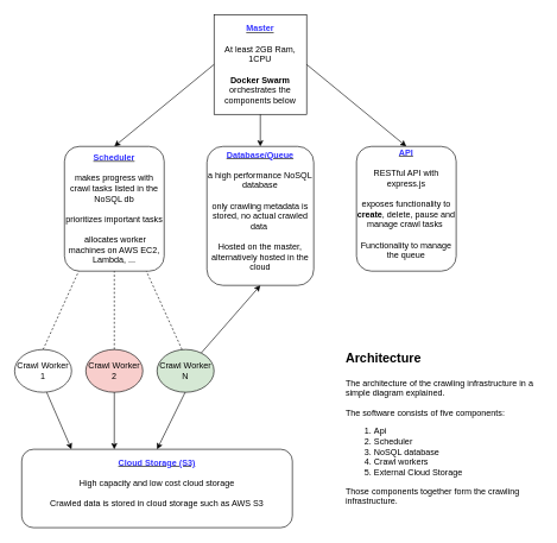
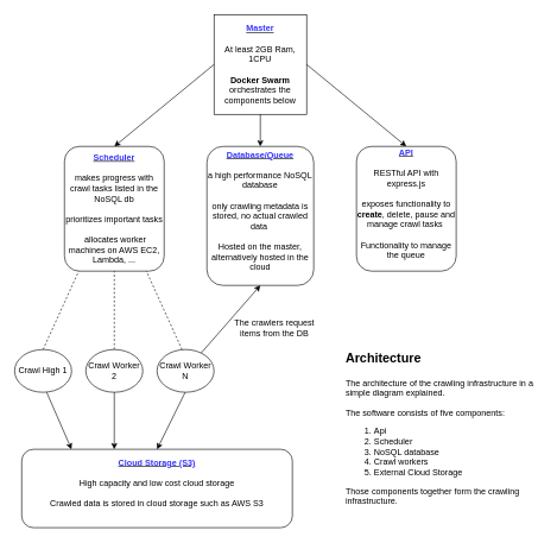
  <mxCell id="0" />
  <mxCell id="1" parent="0" />
  <mxCell id="2" value="&lt;b&gt;&lt;u&gt;&lt;font color=&quot;#3333ff&quot;&gt;Master&lt;/font&gt;&lt;br&gt;&lt;/u&gt;&lt;/b&gt;&lt;br&gt;At least 2GB Ram, 1CPU&lt;br&gt;&lt;br&gt;&lt;b&gt;Docker Swarm&lt;/b&gt; orchestrates the components below" style="rounded=0;whiteSpace=wrap;html=1;" parent="1" vertex="1"><mxGeometry x="300" y="20" width="130" height="140" as="geometry" /></mxCell>
  <mxCell id="3" value="" style="endArrow=classic;html=1;entryX=0.5;entryY=0;entryDx=0;entryDy=0;exitX=0;exitY=0.5;exitDx=0;exitDy=0;" parent="1" source="2" target="5" edge="1"><mxGeometry width="50" height="50" relative="1" as="geometry"><mxPoint x="296" y="110" as="sourcePoint" /><mxPoint x="220" y="200" as="targetPoint" /></mxGeometry></mxCell>
  <mxCell id="4" value="" style="endArrow=classic;html=1;entryX=0.5;entryY=0;entryDx=0;entryDy=0;exitX=1;exitY=0.5;exitDx=0;exitDy=0;" parent="1" source="2" target="6" edge="1"><mxGeometry width="50" height="50" relative="1" as="geometry"><mxPoint x="432" y="102" as="sourcePoint" /><mxPoint x="500" y="200" as="targetPoint" /></mxGeometry></mxCell>
  <mxCell id="5" value="&lt;b&gt;&lt;u&gt;&lt;font color=&quot;#3333ff&quot;&gt;Scheduler&lt;/font&gt;&lt;br&gt;&lt;/u&gt;&lt;/b&gt;&lt;br&gt;makes progress with crawl tasks listed in the NoSQL db&lt;br&gt;&lt;br&gt;prioritizes important tasks&lt;br&gt;&lt;br&gt;&amp;nbsp;allocates worker machines on AWS EC2, Lambda, ..." style="rounded=1;whiteSpace=wrap;html=1;" parent="1" vertex="1"><mxGeometry x="90" y="205" width="140" height="175" as="geometry" /></mxCell>
  <mxCell id="6" value="&lt;b&gt;&lt;u&gt;&lt;font color=&quot;#3333ff&quot;&gt;API&lt;/font&gt;&lt;br&gt;&lt;/u&gt;&lt;/b&gt;&lt;br&gt;RESTful API with express.js&lt;br&gt;&lt;br&gt;exposes functionality to &lt;b&gt;create&lt;/b&gt;, delete, pause and manage crawl tasks&amp;nbsp;&lt;br&gt;&lt;br&gt;Functionality to manage the queue&lt;br&gt;&amp;nbsp;" style="rounded=1;whiteSpace=wrap;html=1;" parent="1" vertex="1"><mxGeometry x="500" y="205" width="140" height="175" as="geometry" /></mxCell>
  <mxCell id="7" value="&lt;b&gt;&lt;u&gt;&lt;font color=&quot;#3333ff&quot;&gt;Database/Queue&lt;br&gt;&lt;/font&gt;&lt;/u&gt;&lt;/b&gt;&lt;br&gt;a high performance NoSQL database&lt;br&gt;&lt;br&gt;only crawling metadata is stored, no actual crawled data&amp;nbsp;&lt;br&gt;&lt;br&gt;Hosted on the master, alternatively hosted in the cloud&lt;br&gt;&amp;nbsp;" style="rounded=1;whiteSpace=wrap;html=1;" parent="1" vertex="1"><mxGeometry x="290" y="205" width="150" height="195" as="geometry" /></mxCell>
  <mxCell id="8" value="" style="endArrow=classic;html=1;exitX=0.5;exitY=1;exitDx=0;exitDy=0;entryX=0.5;entryY=0;entryDx=0;entryDy=0;" parent="1" source="2" target="7" edge="1"><mxGeometry width="50" height="50" relative="1" as="geometry"><mxPoint x="350" y="150" as="sourcePoint" /><mxPoint x="360" y="200" as="targetPoint" /></mxGeometry></mxCell>
  <mxCell id="9" value="" style="endArrow=none;dashed=1;html=1;entryX=0.143;entryY=1;entryDx=0;entryDy=0;entryPerimeter=0;" parent="1" target="5" edge="1"><mxGeometry width="50" height="50" relative="1" as="geometry"><mxPoint x="60" y="490" as="sourcePoint" /><mxPoint x="140" y="400" as="targetPoint" /></mxGeometry></mxCell>
  <mxCell id="10" value="" style="endArrow=none;dashed=1;html=1;entryX=0.5;entryY=1;entryDx=0;entryDy=0;" parent="1" target="5" edge="1"><mxGeometry width="50" height="50" relative="1" as="geometry"><mxPoint x="160" y="490" as="sourcePoint" /><mxPoint x="110" y="510" as="targetPoint" /></mxGeometry></mxCell>
  <mxCell id="11" value="" style="endArrow=none;dashed=1;html=1;" parent="1" edge="1"><mxGeometry width="50" height="50" relative="1" as="geometry"><mxPoint x="255" y="490" as="sourcePoint" /><mxPoint x="205" y="380" as="targetPoint" /></mxGeometry></mxCell>
- <mxCell id="12" value="Crawl Worker 1" style="ellipse;whiteSpace=wrap;html=1;" parent="1" vertex="1"><mxGeometry x="20" y="490" width="80" height="60" as="geometry" /></mxCell>
- <mxCell id="13" value="Crawl Worker 2" style="ellipse;whiteSpace=wrap;html=1;fillColor=#f8cecc;" parent="1" vertex="1"><mxGeometry x="120" y="490" width="80" height="60" as="geometry" /></mxCell>
- <mxCell id="14" value="Crawl Worker N" style="ellipse;whiteSpace=wrap;html=1;fillColor=#d5e8d4;" parent="1" vertex="1"><mxGeometry x="220" y="490" width="80" height="60" as="geometry" /></mxCell>
+ <mxCell id="12" value="Crawl High 1" style="ellipse;whiteSpace=wrap;html=1;" parent="1" vertex="1"><mxGeometry x="20" y="490" width="80" height="60" as="geometry" /></mxCell>
+ <mxCell id="13" value="Crawl Worker 2" style="ellipse;whiteSpace=wrap;html=1;" parent="1" vertex="1"><mxGeometry x="120" y="490" width="80" height="60" as="geometry" /></mxCell>
+ <mxCell id="14" value="Crawl Worker N" style="ellipse;whiteSpace=wrap;html=1;" parent="1" vertex="1"><mxGeometry x="220" y="490" width="80" height="60" as="geometry" /></mxCell>
  <mxCell id="15" value="" style="endArrow=classic;html=1;" parent="1" source="14" edge="1"><mxGeometry width="50" height="50" relative="1" as="geometry"><mxPoint x="276.52" y="489.36" as="sourcePoint" /><mxPoint x="365" y="400" as="targetPoint" /></mxGeometry></mxCell>
+ <mxCell id="16" value="The crawlers request items from the DB" style="text;html=1;strokeColor=none;fillColor=none;align=center;verticalAlign=middle;whiteSpace=wrap;rounded=0;" parent="1" vertex="1"><mxGeometry x="320" y="440" width="130" height="40" as="geometry" /></mxCell>
  <mxCell id="17" value="&lt;b&gt;&lt;u&gt;&lt;font color=&quot;#3333ff&quot;&gt;Cloud Storage (S3)&lt;br&gt;&lt;/font&gt;&lt;/u&gt;&lt;/b&gt;&lt;br&gt;High capacity and low cost cloud storage&lt;br&gt;&lt;br&gt;Crawled data is stored in cloud storage such as AWS S3&lt;br&gt;&amp;nbsp;" style="rounded=1;whiteSpace=wrap;html=1;" parent="1" vertex="1"><mxGeometry x="30" y="630" width="380" height="110" as="geometry" /></mxCell>
  <mxCell id="18" value="" style="endArrow=classic;html=1;entryX=0.184;entryY=0;entryDx=0;entryDy=0;entryPerimeter=0;" parent="1" target="17" edge="1"><mxGeometry width="50" height="50" relative="1" as="geometry"><mxPoint x="65" y="550" as="sourcePoint" /><mxPoint x="135" y="650" as="targetPoint" /></mxGeometry></mxCell>
  <mxCell id="19" value="" style="endArrow=classic;html=1;entryX=0.342;entryY=0;entryDx=0;entryDy=0;entryPerimeter=0;" parent="1" target="17" edge="1"><mxGeometry width="50" height="50" relative="1" as="geometry"><mxPoint x="160" y="550" as="sourcePoint" /><mxPoint x="160" y="620" as="targetPoint" /></mxGeometry></mxCell>
  <mxCell id="20" value="" style="endArrow=classic;html=1;entryX=0.5;entryY=0;entryDx=0;entryDy=0;" parent="1" target="17" edge="1"><mxGeometry width="50" height="50" relative="1" as="geometry"><mxPoint x="259.5" y="550" as="sourcePoint" /><mxPoint x="259.5" y="620" as="targetPoint" /></mxGeometry></mxCell>
  <mxCell id="21" value="&lt;h1&gt;&lt;font style=&quot;font-size: 18px&quot;&gt;Architecture&lt;/font&gt;&lt;/h1&gt;&lt;p&gt;The architecture of the crawling infrastructure in a simple diagram explained.&lt;/p&gt;&lt;p&gt;The software consists of five components:&lt;/p&gt;&lt;p&gt;&lt;/p&gt;&lt;ol&gt;&lt;li&gt;Api&lt;/li&gt;&lt;li&gt;Scheduler&lt;/li&gt;&lt;li&gt;NoSQL database&lt;/li&gt;&lt;li&gt;Crawl workers&lt;/li&gt;&lt;li&gt;External Cloud Storage&lt;/li&gt;&lt;/ol&gt;&lt;div&gt;Those components together form the crawling infrastructure.&lt;/div&gt;&lt;p&gt;&lt;/p&gt;" style="text;html=1;strokeColor=none;fillColor=none;spacing=5;spacingTop=-20;whiteSpace=wrap;overflow=hidden;rounded=0;" parent="1" vertex="1"><mxGeometry x="480" y="480" width="280" height="240" as="geometry" /></mxCell>
